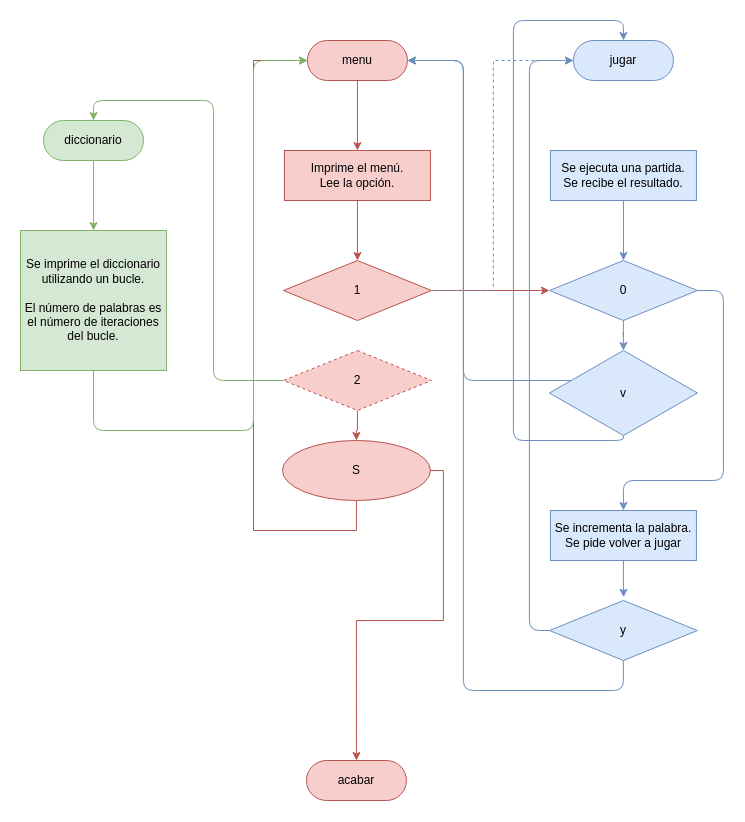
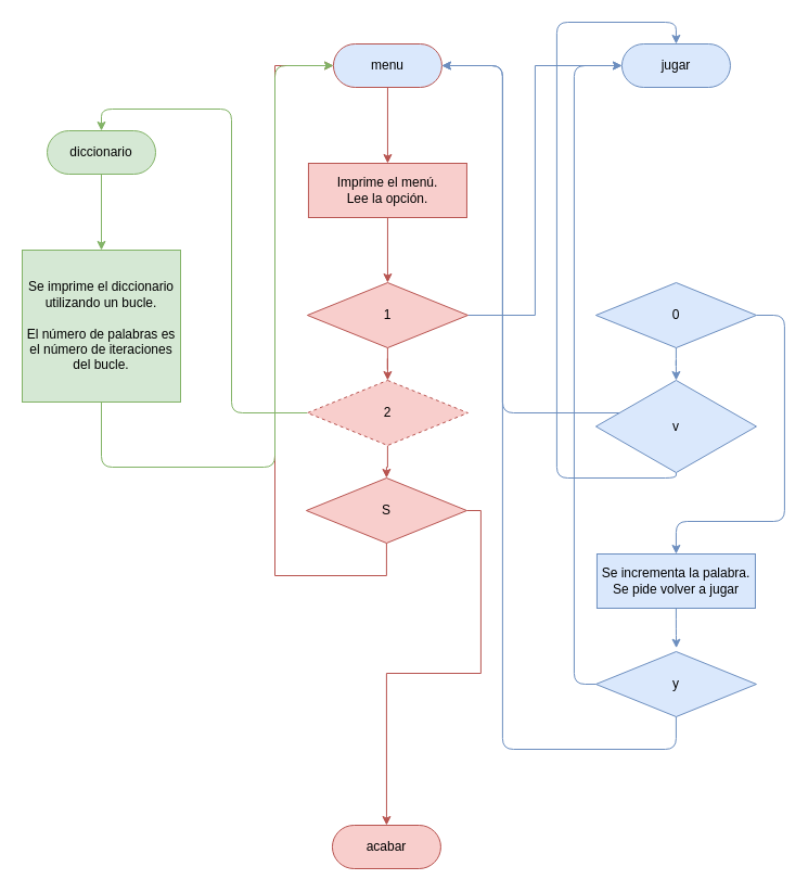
  <mxCell id="0" />
  <mxCell id="1" parent="0" />
  <mxCell id="2" style="edgeStyle=orthogonalEdgeStyle;rounded=0;orthogonalLoop=1;jettySize=auto;html=1;entryX=0.5;entryY=0;entryDx=0;entryDy=0;fillColor=#f8cecc;strokeColor=#b85450;" edge="1" parent="1" source="3" target="5"><mxGeometry relative="1" as="geometry"><mxPoint x="356.94" y="140" as="targetPoint" /></mxGeometry></mxCell>
- <mxCell id="3" value="menu" style="rounded=1;whiteSpace=wrap;html=1;arcSize=50;fillColor=#f8cecc;strokeColor=#b85450;" vertex="1" parent="1"><mxGeometry x="306.94" y="40" width="100" height="40" as="geometry" /></mxCell>
+ <mxCell id="3" value="menu" style="rounded=1;whiteSpace=wrap;html=1;arcSize=50;fillColor=#dae8fc;strokeColor=#b85450;" vertex="1" parent="1"><mxGeometry x="306.94" y="40" width="100" height="40" as="geometry" /></mxCell>
  <mxCell id="4" style="edgeStyle=orthogonalEdgeStyle;rounded=0;orthogonalLoop=1;jettySize=auto;html=1;entryX=0.5;entryY=0;entryDx=0;entryDy=0;fillColor=#f8cecc;strokeColor=#b85450;" edge="1" parent="1" source="5" target="8"><mxGeometry relative="1" as="geometry"><mxPoint x="382.94" y="230" as="targetPoint" /></mxGeometry></mxCell>
  <mxCell id="5" value="&lt;div&gt;Imprime el menú.&lt;/div&gt;&lt;div&gt;Lee la opción.&lt;/div&gt;" style="rounded=0;whiteSpace=wrap;html=1;fillColor=#f8cecc;strokeColor=#b85450;" vertex="1" parent="1"><mxGeometry x="283.94" y="150" width="146" height="50" as="geometry" /></mxCell>
- <mxCell id="6" style="edgeStyle=orthogonalEdgeStyle;rounded=0;orthogonalLoop=1;jettySize=auto;html=1;fillColor=#f8cecc;strokeColor=#b85450;" edge="1" parent="1" source="8" target="21"><mxGeometry relative="1" as="geometry" /></mxCell>
- <mxCell id="7" style="edgeStyle=orthogonalEdgeStyle;rounded=0;orthogonalLoop=1;jettySize=auto;html=1;entryX=0;entryY=0.5;entryDx=0;entryDy=0;fillColor=#dae8fc;strokeColor=#6c8ebf;dashed=1;" edge="1" parent="1" source="8" target="16"><mxGeometry relative="1" as="geometry"><Array as="points"><mxPoint x="492.94" y="290" /><mxPoint x="492.94" y="60" /></Array></mxGeometry></mxCell>
+ <mxCell id="6" style="edgeStyle=orthogonalEdgeStyle;rounded=0;orthogonalLoop=1;jettySize=auto;html=1;entryX=0.5;entryY=0;entryDx=0;entryDy=0;fillColor=#f8cecc;strokeColor=#b85450;" edge="1" parent="1" source="8" target="11"><mxGeometry relative="1" as="geometry" /></mxCell>
+ <mxCell id="7" style="edgeStyle=orthogonalEdgeStyle;rounded=0;orthogonalLoop=1;jettySize=auto;html=1;entryX=0;entryY=0.5;entryDx=0;entryDy=0;fillColor=#dae8fc;strokeColor=#6c8ebf;" edge="1" parent="1" source="8" target="16"><mxGeometry relative="1" as="geometry"><Array as="points"><mxPoint x="492.94" y="290" /><mxPoint x="492.94" y="60" /></Array></mxGeometry></mxCell>
  <mxCell id="8" value="1" style="rhombus;whiteSpace=wrap;html=1;rounded=0;fillColor=#f8cecc;strokeColor=#b85450;" vertex="1" parent="1"><mxGeometry x="282.94" y="260" width="148" height="60" as="geometry" /></mxCell>
  <mxCell id="9" style="edgeStyle=orthogonalEdgeStyle;rounded=0;orthogonalLoop=1;jettySize=auto;html=1;entryX=0.5;entryY=0;entryDx=0;entryDy=0;fillColor=#f8cecc;strokeColor=#b85450;" edge="1" parent="1" source="11" target="14"><mxGeometry relative="1" as="geometry" /></mxCell>
  <mxCell id="10" style="edgeStyle=orthogonalEdgeStyle;rounded=1;orthogonalLoop=1;jettySize=auto;html=1;entryX=0.5;entryY=0;entryDx=0;entryDy=0;fillColor=#d5e8d4;strokeColor=#82b366;" edge="1" parent="1" source="11" target="31"><mxGeometry relative="1" as="geometry" /></mxCell>
  <mxCell id="11" value="2" style="rhombus;whiteSpace=wrap;html=1;rounded=0;fillColor=#f8cecc;strokeColor=#b85450;dashed=1;" vertex="1" parent="1"><mxGeometry x="282.94" y="350" width="148" height="60" as="geometry" /></mxCell>
  <mxCell id="12" style="edgeStyle=orthogonalEdgeStyle;rounded=0;orthogonalLoop=1;jettySize=auto;html=1;fillColor=#f8cecc;strokeColor=#b85450;" edge="1" parent="1" source="14" target="3"><mxGeometry relative="1" as="geometry"><mxPoint x="355.94" y="550" as="targetPoint" /><Array as="points"><mxPoint x="356" y="530" /><mxPoint x="253" y="530" /><mxPoint x="253" y="60" /></Array></mxGeometry></mxCell>
  <mxCell id="13" style="edgeStyle=orthogonalEdgeStyle;rounded=0;orthogonalLoop=1;jettySize=auto;html=1;entryX=0.5;entryY=0;entryDx=0;entryDy=0;fillColor=#f8cecc;strokeColor=#b85450;" edge="1" parent="1" source="14" target="15"><mxGeometry relative="1" as="geometry"><Array as="points"><mxPoint x="442.94" y="470" /><mxPoint x="442.94" y="620" /><mxPoint x="355.94" y="620" /></Array></mxGeometry></mxCell>
- <mxCell id="14" value="S" style="ellipse;whiteSpace=wrap;html=1;fillColor=#f8cecc;strokeColor=#b85450;" vertex="1" parent="1"><mxGeometry x="281.94" y="440" width="148" height="60" as="geometry" /></mxCell>
+ <mxCell id="14" value="S" style="rhombus;whiteSpace=wrap;html=1;rounded=0;fillColor=#f8cecc;strokeColor=#b85450;" vertex="1" parent="1"><mxGeometry x="281.94" y="440" width="148" height="60" as="geometry" /></mxCell>
  <mxCell id="15" value="&lt;div&gt;acabar&lt;/div&gt;" style="rounded=1;whiteSpace=wrap;html=1;arcSize=50;fillColor=#f8cecc;strokeColor=#b85450;" vertex="1" parent="1"><mxGeometry x="305.94" y="760" width="100" height="40" as="geometry" /></mxCell>
  <mxCell id="16" value="&lt;div&gt;jugar&lt;/div&gt;" style="rounded=1;whiteSpace=wrap;html=1;arcSize=50;fillColor=#dae8fc;strokeColor=#6c8ebf;" vertex="1" parent="1"><mxGeometry x="572.94" y="40" width="100" height="40" as="geometry" /></mxCell>
- <mxCell id="17" style="edgeStyle=orthogonalEdgeStyle;rounded=0;orthogonalLoop=1;jettySize=auto;html=1;entryX=0.5;entryY=0;entryDx=0;entryDy=0;fillColor=#dae8fc;strokeColor=#6c8ebf;" edge="1" parent="1" source="18" target="21"><mxGeometry relative="1" as="geometry" /></mxCell>
- <mxCell id="18" value="&lt;div&gt;Se ejecuta una partida.&lt;/div&gt;&lt;div&gt;Se recibe el resultado.&lt;br&gt;&lt;/div&gt;" style="rounded=0;whiteSpace=wrap;html=1;fillColor=#dae8fc;strokeColor=#6c8ebf;" vertex="1" parent="1"><mxGeometry x="549.94" y="150" width="146" height="50" as="geometry" /></mxCell>
  <mxCell id="19" style="edgeStyle=orthogonalEdgeStyle;rounded=1;orthogonalLoop=1;jettySize=auto;html=1;entryX=0.5;entryY=0;entryDx=0;entryDy=0;fillColor=#dae8fc;strokeColor=#6c8ebf;" edge="1" parent="1" source="21" target="24"><mxGeometry relative="1" as="geometry" /></mxCell>
  <mxCell id="20" style="edgeStyle=orthogonalEdgeStyle;rounded=1;orthogonalLoop=1;jettySize=auto;html=1;entryX=0.5;entryY=0;entryDx=0;entryDy=0;fillColor=#dae8fc;strokeColor=#6c8ebf;" edge="1" parent="1" source="21" target="26"><mxGeometry relative="1" as="geometry"><Array as="points"><mxPoint x="722.94" y="290" /><mxPoint x="722.94" y="480" /><mxPoint x="622.94" y="480" /></Array></mxGeometry></mxCell>
  <mxCell id="21" value="0" style="rhombus;whiteSpace=wrap;html=1;rounded=0;fillColor=#dae8fc;strokeColor=#6c8ebf;" vertex="1" parent="1"><mxGeometry x="548.94" y="260" width="148" height="60" as="geometry" /></mxCell>
  <mxCell id="22" style="edgeStyle=orthogonalEdgeStyle;rounded=1;orthogonalLoop=1;jettySize=auto;html=1;entryX=1;entryY=0.5;entryDx=0;entryDy=0;fillColor=#dae8fc;strokeColor=#6c8ebf;" edge="1" parent="1" source="24" target="3"><mxGeometry relative="1" as="geometry"><Array as="points"><mxPoint x="462.94" y="380" /><mxPoint x="462.94" y="60" /></Array></mxGeometry></mxCell>
  <mxCell id="23" style="edgeStyle=orthogonalEdgeStyle;rounded=1;orthogonalLoop=1;jettySize=auto;html=1;entryX=0.5;entryY=0;entryDx=0;entryDy=0;fillColor=#dae8fc;strokeColor=#6c8ebf;" edge="1" parent="1" source="24" target="16"><mxGeometry relative="1" as="geometry"><Array as="points"><mxPoint x="622.94" y="440" /><mxPoint x="512.94" y="440" /><mxPoint x="512.94" y="20" /><mxPoint x="622.94" y="20" /></Array></mxGeometry></mxCell>
  <mxCell id="24" value="v" style="rhombus;whiteSpace=wrap;html=1;rounded=0;fillColor=#dae8fc;strokeColor=#6c8ebf;" vertex="1" parent="1"><mxGeometry x="548.94" y="350" width="148" height="85" as="geometry" /></mxCell>
  <mxCell id="25" style="edgeStyle=orthogonalEdgeStyle;rounded=1;orthogonalLoop=1;jettySize=auto;html=1;entryX=0.501;entryY=-0.055;entryDx=0;entryDy=0;entryPerimeter=0;fillColor=#dae8fc;strokeColor=#6c8ebf;" edge="1" parent="1" source="26" target="29"><mxGeometry relative="1" as="geometry" /></mxCell>
  <mxCell id="26" value="&lt;div&gt;Se incrementa la palabra.&lt;/div&gt;&lt;div&gt;Se pide volver a jugar&lt;br&gt;&lt;/div&gt;" style="rounded=0;whiteSpace=wrap;html=1;fillColor=#dae8fc;strokeColor=#6c8ebf;" vertex="1" parent="1"><mxGeometry x="549.94" y="510" width="146" height="50" as="geometry" /></mxCell>
  <mxCell id="27" style="edgeStyle=orthogonalEdgeStyle;rounded=1;orthogonalLoop=1;jettySize=auto;html=1;entryX=0;entryY=0.5;entryDx=0;entryDy=0;fillColor=#dae8fc;strokeColor=#6c8ebf;" edge="1" parent="1" source="29" target="16"><mxGeometry relative="1" as="geometry"><Array as="points"><mxPoint x="528.94" y="630" /><mxPoint x="528.94" y="60" /></Array></mxGeometry></mxCell>
  <mxCell id="28" style="edgeStyle=orthogonalEdgeStyle;rounded=1;orthogonalLoop=1;jettySize=auto;html=1;entryX=1;entryY=0.5;entryDx=0;entryDy=0;fillColor=#dae8fc;strokeColor=#6c8ebf;" edge="1" parent="1" source="29" target="3"><mxGeometry relative="1" as="geometry"><Array as="points"><mxPoint x="622.94" y="690" /><mxPoint x="462.94" y="690" /><mxPoint x="462.94" y="60" /></Array></mxGeometry></mxCell>
  <mxCell id="29" value="y" style="rhombus;whiteSpace=wrap;html=1;rounded=0;fillColor=#dae8fc;strokeColor=#6c8ebf;" vertex="1" parent="1"><mxGeometry x="548.94" y="600" width="148" height="60" as="geometry" /></mxCell>
  <mxCell id="30" style="edgeStyle=orthogonalEdgeStyle;rounded=1;orthogonalLoop=1;jettySize=auto;html=1;entryX=0.5;entryY=0;entryDx=0;entryDy=0;fillColor=#d5e8d4;strokeColor=#82b366;" edge="1" parent="1" source="31" target="33"><mxGeometry relative="1" as="geometry" /></mxCell>
  <mxCell id="31" value="diccionario" style="rounded=1;whiteSpace=wrap;html=1;arcSize=50;fillColor=#d5e8d4;strokeColor=#82b366;" vertex="1" parent="1"><mxGeometry x="43" y="120" width="100" height="40" as="geometry" /></mxCell>
  <mxCell id="32" style="edgeStyle=orthogonalEdgeStyle;rounded=1;orthogonalLoop=1;jettySize=auto;html=1;entryX=0;entryY=0.5;entryDx=0;entryDy=0;fillColor=#d5e8d4;strokeColor=#82b366;" edge="1" parent="1" source="33" target="3"><mxGeometry relative="1" as="geometry"><Array as="points"><mxPoint x="93" y="430" /><mxPoint x="253" y="430" /><mxPoint x="253" y="60" /></Array></mxGeometry></mxCell>
  <mxCell id="33" value="&lt;div&gt;Se imprime el diccionario utilizando un bucle.&lt;/div&gt;&lt;div&gt;&lt;br&gt;&lt;/div&gt;&lt;div&gt;El número de palabras es el número de iteraciones del bucle.&lt;br&gt;&lt;/div&gt;" style="rounded=0;whiteSpace=wrap;html=1;fillColor=#d5e8d4;strokeColor=#82b366;" vertex="1" parent="1"><mxGeometry x="20" y="230" width="146" height="140" as="geometry" /></mxCell>
